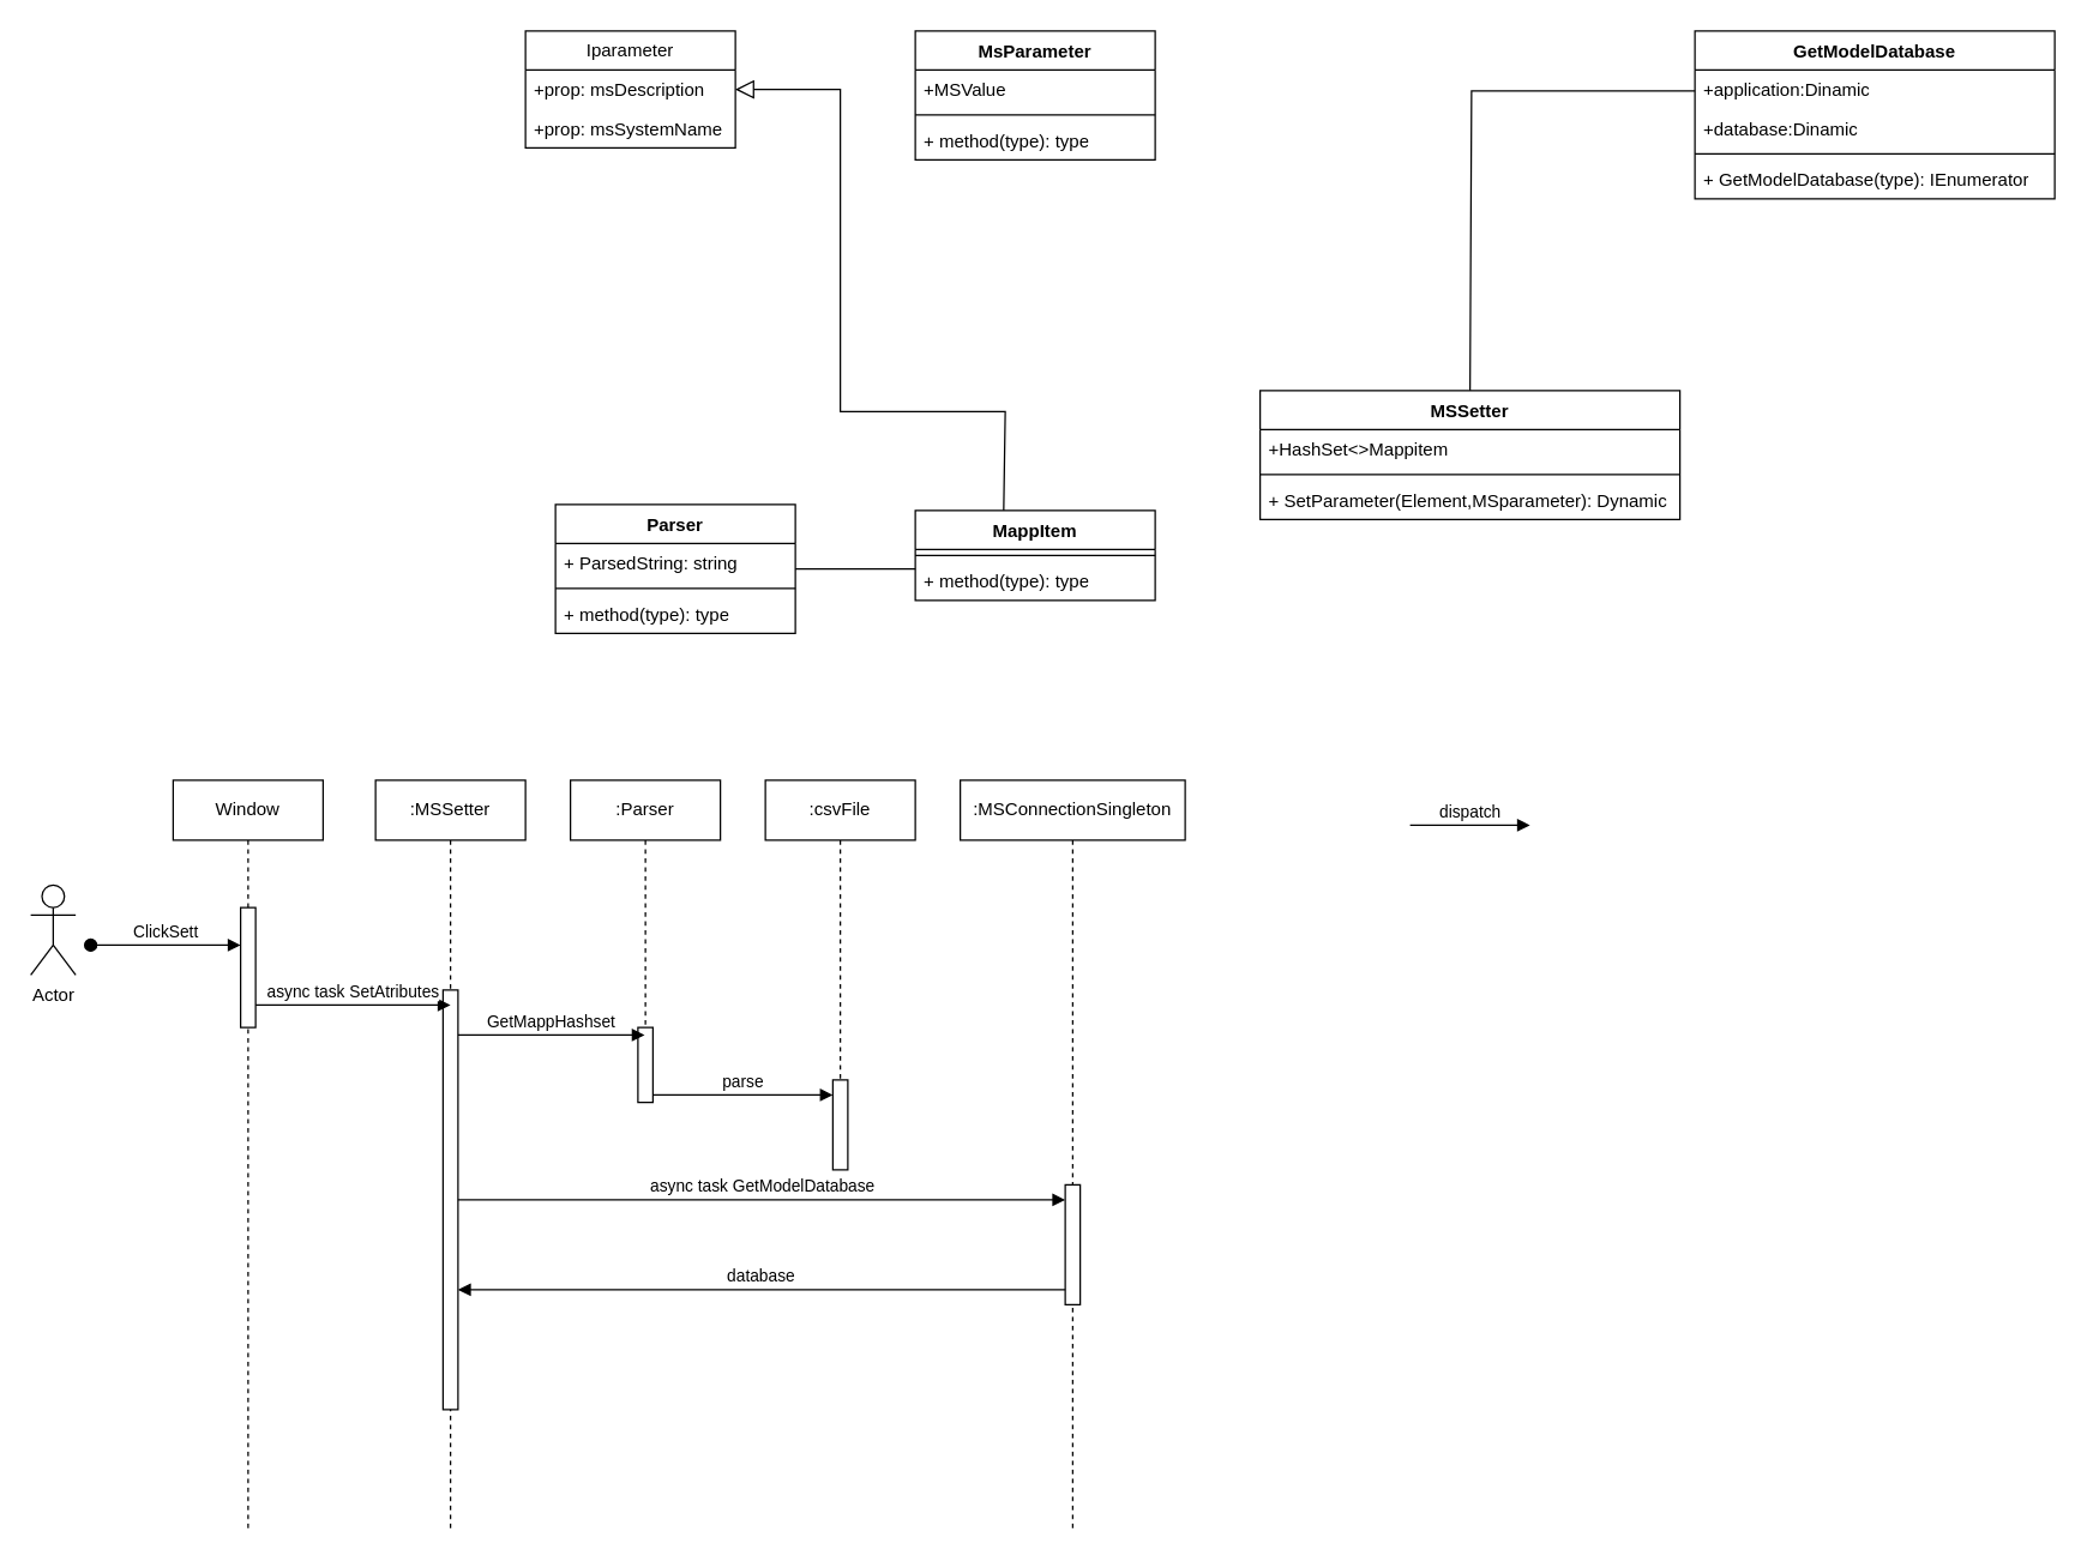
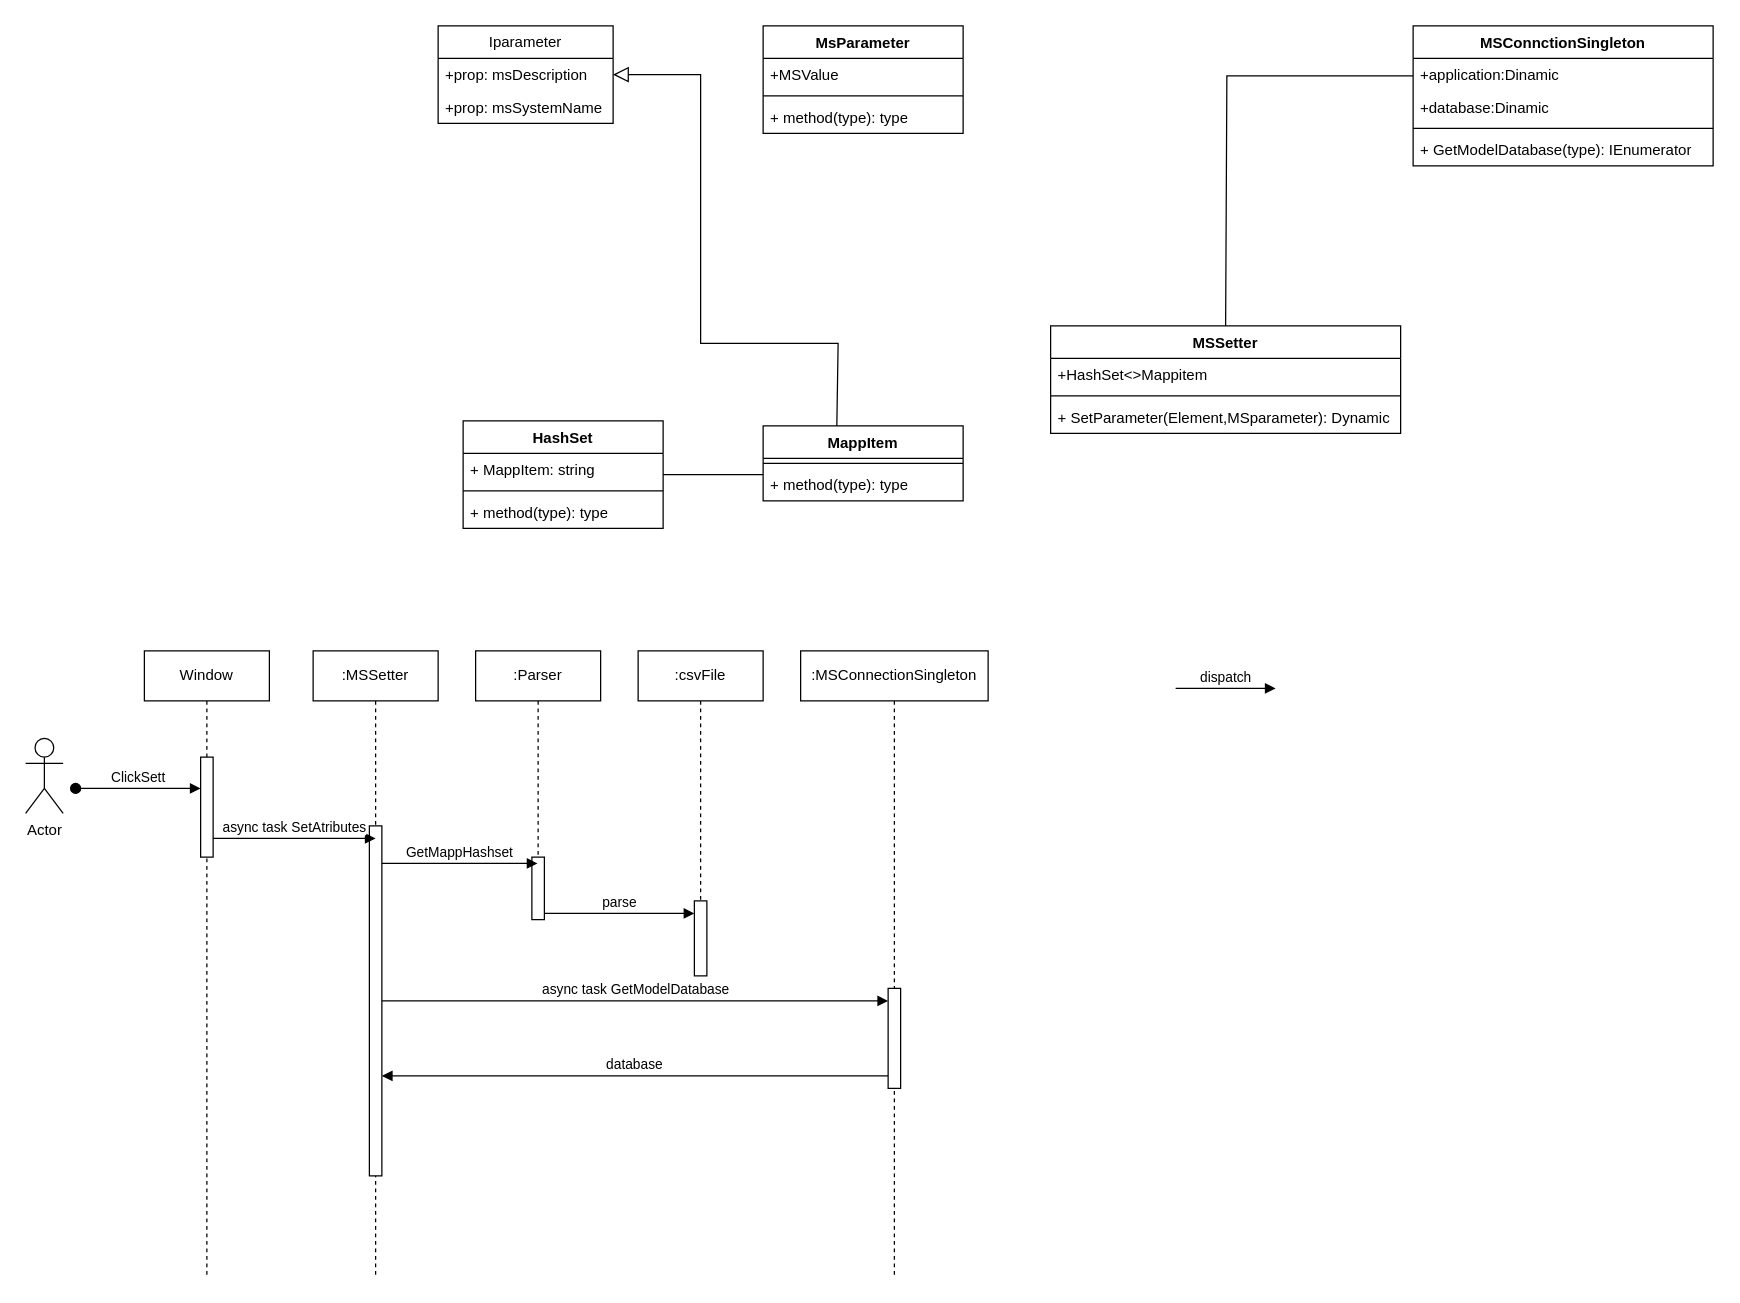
  <mxCell id="0" />
  <mxCell id="1" parent="0" />
  <mxCell id="2" value="MappItem" style="swimlane;fontStyle=1;align=center;verticalAlign=top;childLayout=stackLayout;horizontal=1;startSize=26;horizontalStack=0;resizeParent=1;resizeParentMax=0;resizeLast=0;collapsible=1;marginBottom=0;whiteSpace=wrap;html=1;" vertex="1" parent="1"><mxGeometry x="610" y="340" width="160" height="60" as="geometry" /></mxCell>
  <mxCell id="3" value="" style="line;strokeWidth=1;fillColor=none;align=left;verticalAlign=middle;spacingTop=-1;spacingLeft=3;spacingRight=3;rotatable=0;labelPosition=right;points=[];portConstraint=eastwest;strokeColor=inherit;" vertex="1" parent="2"><mxGeometry y="26" width="160" height="8" as="geometry" /></mxCell>
  <mxCell id="4" value="+ method(type): type" style="text;strokeColor=none;fillColor=none;align=left;verticalAlign=top;spacingLeft=4;spacingRight=4;overflow=hidden;rotatable=0;points=[[0,0.5],[1,0.5]];portConstraint=eastwest;whiteSpace=wrap;html=1;" vertex="1" parent="2"><mxGeometry y="34" width="160" height="26" as="geometry" /></mxCell>
  <mxCell id="5" value="MsParameter" style="swimlane;fontStyle=1;align=center;verticalAlign=top;childLayout=stackLayout;horizontal=1;startSize=26;horizontalStack=0;resizeParent=1;resizeParentMax=0;resizeLast=0;collapsible=1;marginBottom=0;whiteSpace=wrap;html=1;" vertex="1" parent="1"><mxGeometry x="610" y="20" width="160" height="86" as="geometry" /></mxCell>
  <mxCell id="6" value="+MSValue" style="text;strokeColor=none;fillColor=none;align=left;verticalAlign=top;spacingLeft=4;spacingRight=4;overflow=hidden;rotatable=0;points=[[0,0.5],[1,0.5]];portConstraint=eastwest;whiteSpace=wrap;html=1;" vertex="1" parent="5"><mxGeometry y="26" width="160" height="26" as="geometry" /></mxCell>
  <mxCell id="7" value="" style="line;strokeWidth=1;fillColor=none;align=left;verticalAlign=middle;spacingTop=-1;spacingLeft=3;spacingRight=3;rotatable=0;labelPosition=right;points=[];portConstraint=eastwest;strokeColor=inherit;" vertex="1" parent="5"><mxGeometry y="52" width="160" height="8" as="geometry" /></mxCell>
  <mxCell id="8" value="+ method(type): type" style="text;strokeColor=none;fillColor=none;align=left;verticalAlign=top;spacingLeft=4;spacingRight=4;overflow=hidden;rotatable=0;points=[[0,0.5],[1,0.5]];portConstraint=eastwest;whiteSpace=wrap;html=1;" vertex="1" parent="5"><mxGeometry y="60" width="160" height="26" as="geometry" /></mxCell>
  <mxCell id="9" value="MSSetter" style="swimlane;fontStyle=1;align=center;verticalAlign=top;childLayout=stackLayout;horizontal=1;startSize=26;horizontalStack=0;resizeParent=1;resizeParentMax=0;resizeLast=0;collapsible=1;marginBottom=0;whiteSpace=wrap;html=1;" vertex="1" parent="1"><mxGeometry x="840" y="260" width="280" height="86" as="geometry" /></mxCell>
  <mxCell id="10" value="+HashSet&amp;lt;&amp;gt;Mappitem" style="text;strokeColor=none;fillColor=none;align=left;verticalAlign=top;spacingLeft=4;spacingRight=4;overflow=hidden;rotatable=0;points=[[0,0.5],[1,0.5]];portConstraint=eastwest;whiteSpace=wrap;html=1;" vertex="1" parent="9"><mxGeometry y="26" width="280" height="26" as="geometry" /></mxCell>
  <mxCell id="11" value="" style="line;strokeWidth=1;fillColor=none;align=left;verticalAlign=middle;spacingTop=-1;spacingLeft=3;spacingRight=3;rotatable=0;labelPosition=right;points=[];portConstraint=eastwest;strokeColor=inherit;" vertex="1" parent="9"><mxGeometry y="52" width="280" height="8" as="geometry" /></mxCell>
  <mxCell id="12" value="+ SetParameter(Element,MSparameter): Dynamic" style="text;strokeColor=none;fillColor=none;align=left;verticalAlign=top;spacingLeft=4;spacingRight=4;overflow=hidden;rotatable=0;points=[[0,0.5],[1,0.5]];portConstraint=eastwest;whiteSpace=wrap;html=1;" vertex="1" parent="9"><mxGeometry y="60" width="280" height="26" as="geometry" /></mxCell>
  <mxCell id="13" style="edgeStyle=orthogonalEdgeStyle;rounded=0;orthogonalLoop=1;jettySize=auto;html=1;entryX=0;entryY=0.5;entryDx=0;entryDy=0;endArrow=none;endFill=0;" edge="1" parent="1" source="14"><mxGeometry relative="1" as="geometry"><mxPoint x="610" y="379" as="targetPoint" /></mxGeometry></mxCell>
- <mxCell id="14" value="Parser" style="swimlane;fontStyle=1;align=center;verticalAlign=top;childLayout=stackLayout;horizontal=1;startSize=26;horizontalStack=0;resizeParent=1;resizeParentMax=0;resizeLast=0;collapsible=1;marginBottom=0;whiteSpace=wrap;html=1;" vertex="1" parent="1"><mxGeometry x="370" y="336" width="160" height="86" as="geometry" /></mxCell>
- <mxCell id="15" value="+ ParsedString: string" style="text;strokeColor=none;fillColor=none;align=left;verticalAlign=top;spacingLeft=4;spacingRight=4;overflow=hidden;rotatable=0;points=[[0,0.5],[1,0.5]];portConstraint=eastwest;whiteSpace=wrap;html=1;" vertex="1" parent="14"><mxGeometry y="26" width="160" height="26" as="geometry" /></mxCell>
+ <mxCell id="14" value="HashSet" style="swimlane;fontStyle=1;align=center;verticalAlign=top;childLayout=stackLayout;horizontal=1;startSize=26;horizontalStack=0;resizeParent=1;resizeParentMax=0;resizeLast=0;collapsible=1;marginBottom=0;whiteSpace=wrap;html=1;" vertex="1" parent="1"><mxGeometry x="370" y="336" width="160" height="86" as="geometry" /></mxCell>
+ <mxCell id="15" value="+ MappItem: string" style="text;strokeColor=none;fillColor=none;align=left;verticalAlign=top;spacingLeft=4;spacingRight=4;overflow=hidden;rotatable=0;points=[[0,0.5],[1,0.5]];portConstraint=eastwest;whiteSpace=wrap;html=1;" vertex="1" parent="14"><mxGeometry y="26" width="160" height="26" as="geometry" /></mxCell>
  <mxCell id="16" value="" style="line;strokeWidth=1;fillColor=none;align=left;verticalAlign=middle;spacingTop=-1;spacingLeft=3;spacingRight=3;rotatable=0;labelPosition=right;points=[];portConstraint=eastwest;strokeColor=inherit;" vertex="1" parent="14"><mxGeometry y="52" width="160" height="8" as="geometry" /></mxCell>
  <mxCell id="17" value="+ method(type): type" style="text;strokeColor=none;fillColor=none;align=left;verticalAlign=top;spacingLeft=4;spacingRight=4;overflow=hidden;rotatable=0;points=[[0,0.5],[1,0.5]];portConstraint=eastwest;whiteSpace=wrap;html=1;" vertex="1" parent="14"><mxGeometry y="60" width="160" height="26" as="geometry" /></mxCell>
  <mxCell id="18" style="edgeStyle=orthogonalEdgeStyle;rounded=0;orthogonalLoop=1;jettySize=auto;html=1;endArrow=none;endFill=0;" edge="1" parent="1" source="19"><mxGeometry relative="1" as="geometry"><mxPoint x="980" y="260" as="targetPoint" /><Array as="points"><mxPoint x="981" y="60" /><mxPoint x="981" y="260" /></Array></mxGeometry></mxCell>
- <mxCell id="19" value="GetModelDatabase" style="swimlane;fontStyle=1;align=center;verticalAlign=top;childLayout=stackLayout;horizontal=1;startSize=26;horizontalStack=0;resizeParent=1;resizeParentMax=0;resizeLast=0;collapsible=1;marginBottom=0;whiteSpace=wrap;html=1;" vertex="1" parent="1"><mxGeometry x="1130" y="20" width="240" height="112" as="geometry" /></mxCell>
+ <mxCell id="19" value="MSConnctionSingleton" style="swimlane;fontStyle=1;align=center;verticalAlign=top;childLayout=stackLayout;horizontal=1;startSize=26;horizontalStack=0;resizeParent=1;resizeParentMax=0;resizeLast=0;collapsible=1;marginBottom=0;whiteSpace=wrap;html=1;" vertex="1" parent="1"><mxGeometry x="1130" y="20" width="240" height="112" as="geometry" /></mxCell>
  <mxCell id="20" value="+application:Dinamic" style="text;strokeColor=none;fillColor=none;align=left;verticalAlign=top;spacingLeft=4;spacingRight=4;overflow=hidden;rotatable=0;points=[[0,0.5],[1,0.5]];portConstraint=eastwest;whiteSpace=wrap;html=1;" vertex="1" parent="19"><mxGeometry y="26" width="240" height="26" as="geometry" /></mxCell>
  <mxCell id="21" value="+database:Dinamic" style="text;strokeColor=none;fillColor=none;align=left;verticalAlign=top;spacingLeft=4;spacingRight=4;overflow=hidden;rotatable=0;points=[[0,0.5],[1,0.5]];portConstraint=eastwest;whiteSpace=wrap;html=1;" vertex="1" parent="19"><mxGeometry y="52" width="240" height="26" as="geometry" /></mxCell>
  <mxCell id="22" value="" style="line;strokeWidth=1;fillColor=none;align=left;verticalAlign=middle;spacingTop=-1;spacingLeft=3;spacingRight=3;rotatable=0;labelPosition=right;points=[];portConstraint=eastwest;strokeColor=inherit;" vertex="1" parent="19"><mxGeometry y="78" width="240" height="8" as="geometry" /></mxCell>
  <mxCell id="23" value="+ GetModelDatabase(type): IEnumerator" style="text;strokeColor=none;fillColor=none;align=left;verticalAlign=top;spacingLeft=4;spacingRight=4;overflow=hidden;rotatable=0;points=[[0,0.5],[1,0.5]];portConstraint=eastwest;whiteSpace=wrap;html=1;" vertex="1" parent="19"><mxGeometry y="86" width="240" height="26" as="geometry" /></mxCell>
  <mxCell id="24" value=":csvFile" style="shape=umlLifeline;perimeter=lifelinePerimeter;whiteSpace=wrap;html=1;container=1;dropTarget=0;collapsible=0;recursiveResize=0;outlineConnect=0;portConstraint=eastwest;newEdgeStyle={&quot;edgeStyle&quot;:&quot;elbowEdgeStyle&quot;,&quot;elbow&quot;:&quot;vertical&quot;,&quot;curved&quot;:0,&quot;rounded&quot;:0};" vertex="1" parent="1"><mxGeometry x="510" y="520" width="100" height="260" as="geometry" /></mxCell>
  <mxCell id="25" value="" style="html=1;points=[];perimeter=orthogonalPerimeter;outlineConnect=0;targetShapes=umlLifeline;portConstraint=eastwest;newEdgeStyle={&quot;edgeStyle&quot;:&quot;elbowEdgeStyle&quot;,&quot;elbow&quot;:&quot;vertical&quot;,&quot;curved&quot;:0,&quot;rounded&quot;:0};" vertex="1" parent="24"><mxGeometry x="45" y="200" width="10" height="60" as="geometry" /></mxCell>
  <mxCell id="26" value=":Parser" style="shape=umlLifeline;perimeter=lifelinePerimeter;whiteSpace=wrap;html=1;container=1;dropTarget=0;collapsible=0;recursiveResize=0;outlineConnect=0;portConstraint=eastwest;newEdgeStyle={&quot;edgeStyle&quot;:&quot;elbowEdgeStyle&quot;,&quot;elbow&quot;:&quot;vertical&quot;,&quot;curved&quot;:0,&quot;rounded&quot;:0};" vertex="1" parent="1"><mxGeometry x="380" y="520" width="100" height="210" as="geometry" /></mxCell>
  <mxCell id="27" value="" style="html=1;points=[];perimeter=orthogonalPerimeter;outlineConnect=0;targetShapes=umlLifeline;portConstraint=eastwest;newEdgeStyle={&quot;edgeStyle&quot;:&quot;elbowEdgeStyle&quot;,&quot;elbow&quot;:&quot;vertical&quot;,&quot;curved&quot;:0,&quot;rounded&quot;:0};" vertex="1" parent="26"><mxGeometry x="45" y="165" width="10" height="50" as="geometry" /></mxCell>
  <mxCell id="28" value=":MSSetter" style="shape=umlLifeline;perimeter=lifelinePerimeter;whiteSpace=wrap;html=1;container=1;dropTarget=0;collapsible=0;recursiveResize=0;outlineConnect=0;portConstraint=eastwest;newEdgeStyle={&quot;edgeStyle&quot;:&quot;elbowEdgeStyle&quot;,&quot;elbow&quot;:&quot;vertical&quot;,&quot;curved&quot;:0,&quot;rounded&quot;:0};" vertex="1" parent="1"><mxGeometry x="250" y="520" width="100" height="500" as="geometry" /></mxCell>
  <mxCell id="29" value="" style="html=1;points=[];perimeter=orthogonalPerimeter;outlineConnect=0;targetShapes=umlLifeline;portConstraint=eastwest;newEdgeStyle={&quot;edgeStyle&quot;:&quot;elbowEdgeStyle&quot;,&quot;elbow&quot;:&quot;vertical&quot;,&quot;curved&quot;:0,&quot;rounded&quot;:0};" vertex="1" parent="28"><mxGeometry x="45" y="140" width="10" height="280" as="geometry" /></mxCell>
  <mxCell id="30" value=":MSConnectionSingleton" style="shape=umlLifeline;perimeter=lifelinePerimeter;whiteSpace=wrap;html=1;container=1;dropTarget=0;collapsible=0;recursiveResize=0;outlineConnect=0;portConstraint=eastwest;newEdgeStyle={&quot;edgeStyle&quot;:&quot;elbowEdgeStyle&quot;,&quot;elbow&quot;:&quot;vertical&quot;,&quot;curved&quot;:0,&quot;rounded&quot;:0};" vertex="1" parent="1"><mxGeometry x="640" y="520" width="150" height="500" as="geometry" /></mxCell>
  <mxCell id="31" value="" style="html=1;points=[];perimeter=orthogonalPerimeter;outlineConnect=0;targetShapes=umlLifeline;portConstraint=eastwest;newEdgeStyle={&quot;edgeStyle&quot;:&quot;elbowEdgeStyle&quot;,&quot;elbow&quot;:&quot;vertical&quot;,&quot;curved&quot;:0,&quot;rounded&quot;:0};" vertex="1" parent="30"><mxGeometry x="70" y="270" width="10" height="80" as="geometry" /></mxCell>
  <mxCell id="32" value="Actor" style="shape=umlActor;verticalLabelPosition=bottom;verticalAlign=top;html=1;" vertex="1" parent="1"><mxGeometry x="20" y="590" width="30" height="60" as="geometry" /></mxCell>
  <mxCell id="33" value="Window" style="shape=umlLifeline;perimeter=lifelinePerimeter;whiteSpace=wrap;html=1;container=1;dropTarget=0;collapsible=0;recursiveResize=0;outlineConnect=0;portConstraint=eastwest;newEdgeStyle={&quot;edgeStyle&quot;:&quot;elbowEdgeStyle&quot;,&quot;elbow&quot;:&quot;vertical&quot;,&quot;curved&quot;:0,&quot;rounded&quot;:0};" vertex="1" parent="1"><mxGeometry x="115" y="520" width="100" height="500" as="geometry" /></mxCell>
  <mxCell id="34" value="" style="html=1;points=[];perimeter=orthogonalPerimeter;outlineConnect=0;targetShapes=umlLifeline;portConstraint=eastwest;newEdgeStyle={&quot;edgeStyle&quot;:&quot;elbowEdgeStyle&quot;,&quot;elbow&quot;:&quot;vertical&quot;,&quot;curved&quot;:0,&quot;rounded&quot;:0};" vertex="1" parent="33"><mxGeometry x="45" y="85" width="10" height="80" as="geometry" /></mxCell>
  <mxCell id="35" value="ClickSett" style="html=1;verticalAlign=bottom;startArrow=oval;startFill=1;endArrow=block;startSize=8;edgeStyle=elbowEdgeStyle;elbow=vertical;curved=0;rounded=0;" edge="1" parent="1" target="34"><mxGeometry width="60" relative="1" as="geometry"><mxPoint x="60" y="630" as="sourcePoint" /><mxPoint x="120" y="630" as="targetPoint" /></mxGeometry></mxCell>
  <mxCell id="36" value="async task SetAtributes" style="html=1;verticalAlign=bottom;endArrow=block;edgeStyle=elbowEdgeStyle;elbow=vertical;curved=0;rounded=0;" edge="1" parent="1"><mxGeometry width="80" relative="1" as="geometry"><mxPoint x="170" y="670" as="sourcePoint" /><mxPoint x="300" y="670" as="targetPoint" /></mxGeometry></mxCell>
  <mxCell id="37" value="GetMappHashset" style="html=1;verticalAlign=bottom;endArrow=block;edgeStyle=elbowEdgeStyle;elbow=vertical;curved=0;rounded=0;" edge="1" parent="1"><mxGeometry width="80" relative="1" as="geometry"><mxPoint x="305" y="690.003" as="sourcePoint" /><mxPoint x="429.5" y="690.003" as="targetPoint" /></mxGeometry></mxCell>
  <mxCell id="38" value="parse" style="html=1;verticalAlign=bottom;endArrow=block;edgeStyle=elbowEdgeStyle;elbow=vertical;curved=0;rounded=0;" edge="1" parent="1" source="27" target="25"><mxGeometry width="80" relative="1" as="geometry"><mxPoint x="440" y="730" as="sourcePoint" /><mxPoint y="730" as="targetPoint" x="540" /><Array as="points"><mxPoint x="440" y="730" /></Array></mxGeometry></mxCell>
  <mxCell id="39" value="async task GetModelDatabase" style="html=1;verticalAlign=bottom;endArrow=block;edgeStyle=elbowEdgeStyle;elbow=vertical;curved=0;rounded=0;" edge="1" parent="1" source="29"><mxGeometry width="80" relative="1" as="geometry"><mxPoint x="310" y="810" as="sourcePoint" /><mxPoint x="710" y="800" as="targetPoint" /></mxGeometry></mxCell>
  <mxCell id="40" value="database" style="html=1;verticalAlign=bottom;endArrow=block;edgeStyle=elbowEdgeStyle;elbow=vertical;curved=0;rounded=0;" edge="1" parent="1" target="29"><mxGeometry width="80" relative="1" as="geometry"><mxPoint x="710" y="860" as="sourcePoint" /><mxPoint x="310" y="860" as="targetPoint" /></mxGeometry></mxCell>
  <mxCell id="41" value="dispatch" style="html=1;verticalAlign=bottom;endArrow=block;edgeStyle=elbowEdgeStyle;elbow=vertical;curved=0;rounded=0;" edge="1" parent="1"><mxGeometry width="80" relative="1" as="geometry"><mxPoint x="940" y="550" as="sourcePoint" /><mxPoint x="1020" y="550" as="targetPoint" /></mxGeometry></mxCell>
  <mxCell id="42" value="Iparameter" style="swimlane;fontStyle=0;childLayout=stackLayout;horizontal=1;startSize=26;fillColor=none;horizontalStack=0;resizeParent=1;resizeParentMax=0;resizeLast=0;collapsible=1;marginBottom=0;whiteSpace=wrap;html=1;" vertex="1" parent="1"><mxGeometry x="350" y="20" width="140" height="78" as="geometry" /></mxCell>
  <mxCell id="43" value="+prop: msDescription" style="text;strokeColor=none;fillColor=none;align=left;verticalAlign=top;spacingLeft=4;spacingRight=4;overflow=hidden;rotatable=0;points=[[0,0.5],[1,0.5]];portConstraint=eastwest;whiteSpace=wrap;html=1;" vertex="1" parent="42"><mxGeometry y="26" width="140" height="26" as="geometry" /></mxCell>
  <mxCell id="44" value="+prop: msSystemName" style="text;strokeColor=none;fillColor=none;align=left;verticalAlign=top;spacingLeft=4;spacingRight=4;overflow=hidden;rotatable=0;points=[[0,0.5],[1,0.5]];portConstraint=eastwest;whiteSpace=wrap;html=1;" vertex="1" parent="42"><mxGeometry y="52" width="140" height="26" as="geometry" /></mxCell>
  <mxCell id="45" style="edgeStyle=orthogonalEdgeStyle;rounded=0;orthogonalLoop=1;jettySize=auto;html=1;entryX=0.306;entryY=0.017;entryDx=0;entryDy=0;entryPerimeter=0;endArrow=none;endFill=0;startArrow=block;startFill=0;targetPerimeterSpacing=10;sourcePerimeterSpacing=10;endSize=10;startSize=10;" edge="1" parent="1"><mxGeometry relative="1" as="geometry"><mxPoint x="668.96" y="340" as="targetPoint" /><mxPoint x="490" y="59" as="sourcePoint" /><Array as="points"><mxPoint x="560" y="59" /><mxPoint x="560" y="274" /><mxPoint x="670" y="274" /><mxPoint x="670" y="340" /></Array></mxGeometry></mxCell>
